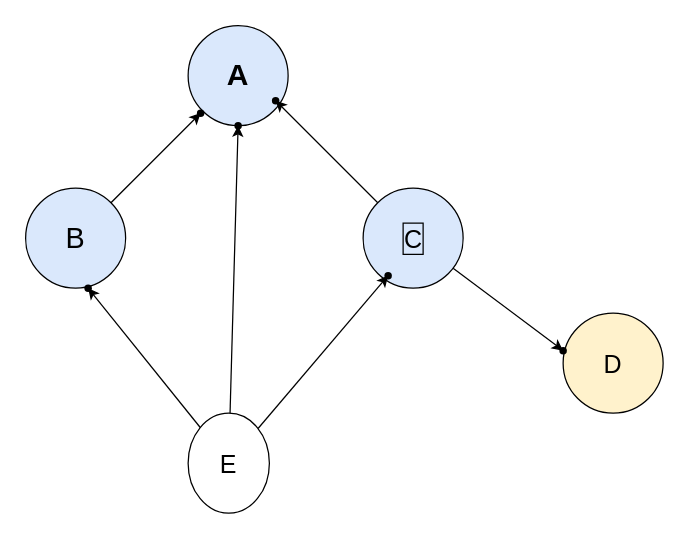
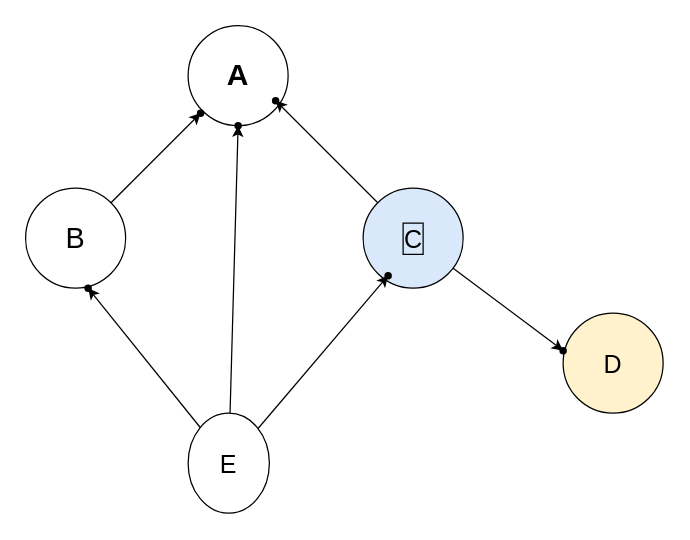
  <mxCell id="0" />
  <mxCell id="1" parent="0" />
- <mxCell id="2" value="&lt;h1&gt;A&lt;/h1&gt;" style="ellipse;whiteSpace=wrap;html=1;fillColor=#dae8fc;" parent="1" vertex="1"><mxGeometry x="150" y="20" width="80" height="80" as="geometry" /></mxCell>
+ <mxCell id="2" value="&lt;h1&gt;A&lt;/h1&gt;" style="ellipse;whiteSpace=wrap;html=1;" parent="1" vertex="1"><mxGeometry x="150" y="20" width="80" height="80" as="geometry" /></mxCell>
  <mxCell id="3" value="" style="edgeStyle=none;html=1;" edge="1" parent="1" source="4" target="13"><mxGeometry relative="1" as="geometry" /></mxCell>
- <mxCell id="4" value="B" style="ellipse;whiteSpace=wrap;html=1;fontStyle=0;fontSize=23;fillColor=#dae8fc;" parent="1" vertex="1"><mxGeometry x="20" y="150" width="80" height="80" as="geometry" /></mxCell>
+ <mxCell id="4" value="B" style="ellipse;whiteSpace=wrap;html=1;fontStyle=0;fontSize=23;" parent="1" vertex="1"><mxGeometry x="20" y="150" width="80" height="80" as="geometry" /></mxCell>
  <mxCell id="5" value="" style="edgeStyle=none;html=1;" edge="1" parent="1" source="7" target="14"><mxGeometry relative="1" as="geometry" /></mxCell>
  <mxCell id="6" value="" style="edgeStyle=none;html=1;" edge="1" parent="1" source="7" target="18"><mxGeometry relative="1" as="geometry" /></mxCell>
  <mxCell id="7" value="C" style="ellipse;html=1;fontSize=20;labelBorderColor=default;fillColor=#dae8fc;" parent="1" vertex="1"><mxGeometry x="290" y="150" width="80" height="80" as="geometry" /></mxCell>
  <mxCell id="8" value="D" style="ellipse;whiteSpace=wrap;html=1;fontSize=20;fillColor=#fff2cc;" parent="1" vertex="1"><mxGeometry x="450" y="250" width="80" height="80" as="geometry" /></mxCell>
  <mxCell id="9" value="" style="edgeStyle=none;html=1;" edge="1" parent="1" source="12" target="15"><mxGeometry relative="1" as="geometry" /></mxCell>
  <mxCell id="10" value="" style="edgeStyle=none;html=1;" edge="1" parent="1" source="12" target="16"><mxGeometry relative="1" as="geometry" /></mxCell>
  <mxCell id="11" value="" style="edgeStyle=none;html=1;" edge="1" parent="1" source="12" target="17"><mxGeometry relative="1" as="geometry" /></mxCell>
  <mxCell id="12" value="E" style="ellipse;whiteSpace=wrap;html=1;fontSize=20;" vertex="1" parent="1"><mxGeometry x="150" y="330" width="65" height="80" as="geometry" /></mxCell>
  <mxCell id="13" value="" style="shape=waypoint;sketch=0;size=6;pointerEvents=1;points=[];fillColor=default;resizable=0;rotatable=0;perimeter=centerPerimeter;snapToPoint=1;fontSize=23;fontStyle=0;" vertex="1" parent="1"><mxGeometry x="140" y="70" width="40" height="40" as="geometry" /></mxCell>
  <mxCell id="14" value="" style="shape=waypoint;sketch=0;size=6;pointerEvents=1;points=[];fillColor=default;resizable=0;rotatable=0;perimeter=centerPerimeter;snapToPoint=1;fontSize=20;labelBorderColor=default;" vertex="1" parent="1"><mxGeometry x="430" y="260" width="40" height="40" as="geometry" /></mxCell>
  <mxCell id="15" value="" style="shape=waypoint;sketch=0;size=6;pointerEvents=1;points=[];fillColor=default;resizable=0;rotatable=0;perimeter=centerPerimeter;snapToPoint=1;fontSize=20;" vertex="1" parent="1"><mxGeometry x="290" y="200" width="40" height="40" as="geometry" /></mxCell>
  <mxCell id="16" value="" style="shape=waypoint;sketch=0;size=6;pointerEvents=1;points=[];fillColor=default;resizable=0;rotatable=0;perimeter=centerPerimeter;snapToPoint=1;fontSize=20;" vertex="1" parent="1"><mxGeometry x="170" y="80" width="40" height="40" as="geometry" /></mxCell>
  <mxCell id="17" value="" style="shape=waypoint;sketch=0;size=6;pointerEvents=1;points=[];fillColor=default;resizable=0;rotatable=0;perimeter=centerPerimeter;snapToPoint=1;fontSize=20;" vertex="1" parent="1"><mxGeometry x="50" y="210" width="40" height="40" as="geometry" /></mxCell>
  <mxCell id="18" value="" style="shape=waypoint;sketch=0;size=6;pointerEvents=1;points=[];fillColor=default;resizable=0;rotatable=0;perimeter=centerPerimeter;snapToPoint=1;fontSize=20;labelBorderColor=default;" vertex="1" parent="1"><mxGeometry x="200" y="60" width="40" height="40" as="geometry" /></mxCell>
